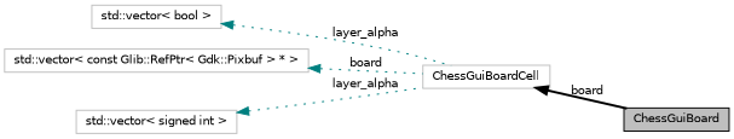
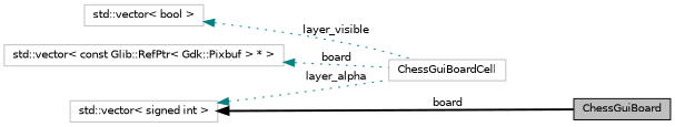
  digraph {
    rankdir=LR
    node [color=grey75 fontname=Helvetica fontsize=10 shape=record]
    edge [color=teal dir=back fontname=Helvetica fontsize=10 labelfontname=Helvetica labelfontsize=10 style=dotted]
    n1 [color=black fillcolor=grey75 fontcolor=black height=0.2 label=ChessGuiBoard style=filled width=0.4]
    n2 [height=0.2 label=ChessGuiBoardCell width=0.4]
    n3 [height=0.2 label="std::vector\< const Glib::RefPtr\< Gdk::Pixbuf \> * \>" width=0.4]
    n4 [height=0.2 label="std::vector\< signed int \>" width=0.4]
    n5 [height=0.2 label="std::vector\< bool \>" width=0.4]
-   n2 -> n1 [color=black label=board style=bold]
+   n4 -> n1 [color=black label=board style=bold]
    n3 -> n2 [label=board]
    n4 -> n2 [label=layer_alpha]
-   n5 -> n2 [label=layer_alpha]
+   n5 -> n2 [label=layer_visible]
  }
